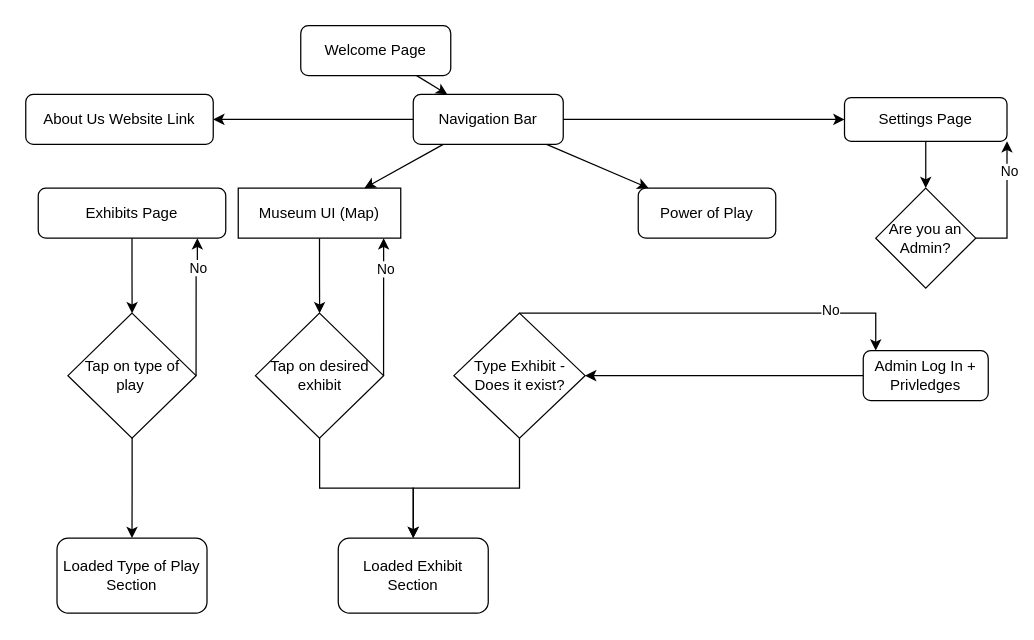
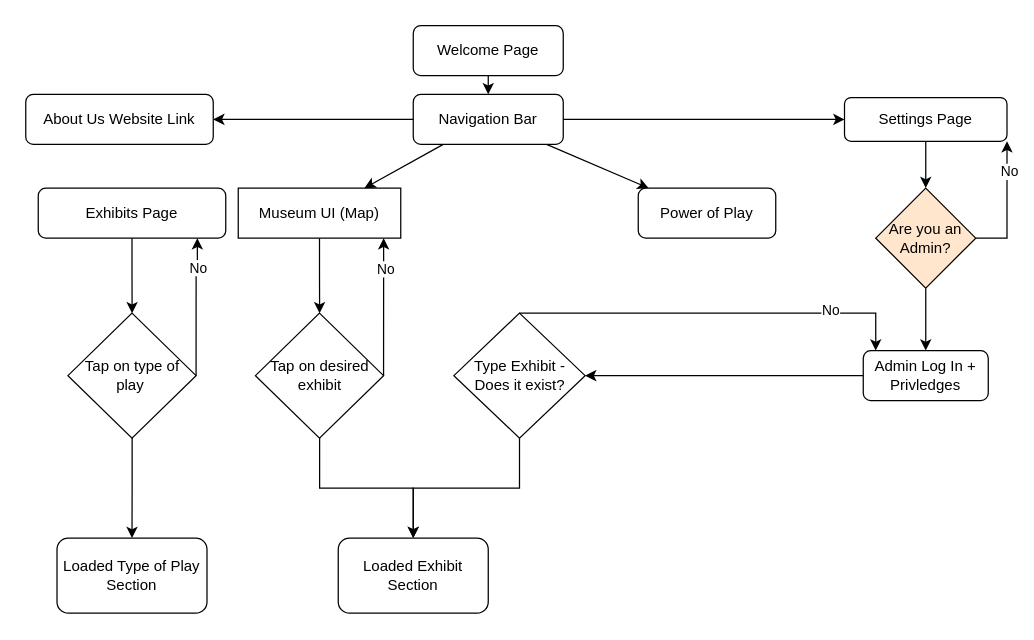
  <mxCell id="0" />
  <mxCell id="1" parent="0" />
  <mxCell id="2" value="Navigation Bar" style="rounded=1;whiteSpace=wrap;html=1;fontSize=12;glass=0;strokeWidth=1;shadow=0;" parent="1" vertex="1"><mxGeometry x="330" y="75" width="120" height="40" as="geometry" /></mxCell>
  <mxCell id="3" value="About Us Website Link" style="rounded=1;whiteSpace=wrap;html=1;" parent="1" vertex="1"><mxGeometry x="20" y="75" width="150" height="40" as="geometry" /></mxCell>
  <mxCell id="4" value="" style="endArrow=classic;html=1;rounded=0;" parent="1" target="3" edge="1" source="2"><mxGeometry width="50" height="50" relative="1" as="geometry"><mxPoint x="260" y="90" as="sourcePoint" /><mxPoint x="150" y="120" as="targetPoint" /></mxGeometry></mxCell>
  <mxCell id="5" value="" style="edgeStyle=orthogonalEdgeStyle;rounded=0;orthogonalLoop=1;jettySize=auto;html=1;" parent="1" source="6" target="20" edge="1"><mxGeometry relative="1" as="geometry" /></mxCell>
  <mxCell id="6" value="Museum UI (Map)" style="whiteSpace=wrap;html=1;rounded=0;" parent="1" vertex="1"><mxGeometry x="190" y="150" width="130" height="40" as="geometry" /></mxCell>
  <mxCell id="7" value="" style="endArrow=classic;html=1;rounded=0;" parent="1" source="2" target="6" edge="1"><mxGeometry width="50" height="50" relative="1" as="geometry"><mxPoint x="350" y="140" as="sourcePoint" /><mxPoint x="390" y="150" as="targetPoint" /></mxGeometry></mxCell>
  <mxCell id="8" value="" style="endArrow=classic;html=1;rounded=0;" parent="1" target="9" edge="1" source="2"><mxGeometry width="50" height="50" relative="1" as="geometry"><mxPoint x="430" y="140" as="sourcePoint" /><mxPoint x="530" y="150" as="targetPoint" /></mxGeometry></mxCell>
  <mxCell id="9" value="Power of Play" style="rounded=1;whiteSpace=wrap;html=1;" parent="1" vertex="1"><mxGeometry x="510" y="150" width="110" height="40" as="geometry" /></mxCell>
  <mxCell id="10" value="" style="edgeStyle=orthogonalEdgeStyle;rounded=0;orthogonalLoop=1;jettySize=auto;html=1;entryX=0;entryY=0;entryDx=0;entryDy=0;exitX=0.5;exitY=0;exitDx=0;exitDy=0;" parent="1" edge="1" source="22"><mxGeometry relative="1" as="geometry"><mxPoint x="390" y="250" as="sourcePoint" /><mxPoint x="700" y="280" as="targetPoint" /><Array as="points"><mxPoint x="700" y="250" /></Array></mxGeometry></mxCell>
  <mxCell id="11" value="No" style="edgeLabel;html=1;align=center;verticalAlign=middle;resizable=0;points=[];" parent="10" vertex="1" connectable="0"><mxGeometry x="0.548" y="3" relative="1" as="geometry"><mxPoint x="4" as="offset" /></mxGeometry></mxCell>
  <mxCell id="12" value="Settings Page" style="rounded=1;whiteSpace=wrap;html=1;" parent="1" vertex="1"><mxGeometry x="675" y="77.5" width="130" height="35" as="geometry" /></mxCell>
  <mxCell id="13" value="" style="endArrow=classic;html=1;rounded=0;" parent="1" target="12" edge="1" source="2"><mxGeometry width="50" height="50" relative="1" as="geometry"><mxPoint x="480" y="100" as="sourcePoint" /><mxPoint x="500" y="30" as="targetPoint" /></mxGeometry></mxCell>
  <mxCell id="14" value="" style="endArrow=classic;html=1;rounded=0;entryX=0.5;entryY=0;entryDx=0;entryDy=0;" parent="1" target="16" edge="1" source="12"><mxGeometry width="50" height="50" relative="1" as="geometry"><mxPoint x="740" y="107.5" as="sourcePoint" /><mxPoint x="740" y="167.5" as="targetPoint" /></mxGeometry></mxCell>
- <mxCell id="16" value="Are you an Admin?" style="rhombus;whiteSpace=wrap;html=1;" parent="1" vertex="1"><mxGeometry x="700" y="150" width="80" height="80" as="geometry" /></mxCell>
+ <mxCell id="15" value="" style="edgeStyle=orthogonalEdgeStyle;rounded=0;orthogonalLoop=1;jettySize=auto;html=1;" parent="1" source="16" target="18" edge="1"><mxGeometry relative="1" as="geometry" /></mxCell>
+ <mxCell id="16" value="Are you an Admin?" style="rhombus;whiteSpace=wrap;html=1;fillColor=#ffe6cc;" parent="1" vertex="1"><mxGeometry x="700" y="150" width="80" height="80" as="geometry" /></mxCell>
  <mxCell id="17" value="" style="edgeStyle=orthogonalEdgeStyle;rounded=0;orthogonalLoop=1;jettySize=auto;html=1;entryX=1;entryY=0.5;entryDx=0;entryDy=0;" parent="1" source="18" target="22" edge="1"><mxGeometry relative="1" as="geometry"><mxPoint x="610" y="310" as="targetPoint" /></mxGeometry></mxCell>
  <mxCell id="18" value="Admin Log In + Privledges" style="rounded=1;whiteSpace=wrap;html=1;" parent="1" vertex="1"><mxGeometry x="690" y="280" width="100" height="40" as="geometry" /></mxCell>
  <mxCell id="19" value="" style="edgeStyle=orthogonalEdgeStyle;rounded=0;orthogonalLoop=1;jettySize=auto;html=1;" parent="1" source="20" target="23" edge="1"><mxGeometry relative="1" as="geometry" /></mxCell>
  <mxCell id="20" value="Tap on desired exhibit" style="rhombus;whiteSpace=wrap;html=1;" parent="1" vertex="1"><mxGeometry x="203.75" y="250" width="102.5" height="100" as="geometry" /></mxCell>
  <mxCell id="21" value="" style="edgeStyle=orthogonalEdgeStyle;rounded=0;orthogonalLoop=1;jettySize=auto;html=1;" parent="1" source="22" target="23" edge="1"><mxGeometry relative="1" as="geometry" /></mxCell>
  <mxCell id="22" value="Type Exhibit - Does it exist?" style="rhombus;whiteSpace=wrap;html=1;" parent="1" vertex="1"><mxGeometry x="362.5" y="250" width="105" height="100" as="geometry" /></mxCell>
  <mxCell id="23" value="Loaded Exhibit Section" style="rounded=1;whiteSpace=wrap;html=1;" parent="1" vertex="1"><mxGeometry x="270" y="430" width="120" height="60" as="geometry" /></mxCell>
- <mxCell id="24" value="Welcome Page" style="rounded=1;whiteSpace=wrap;html=1;fontSize=12;glass=0;strokeWidth=1;shadow=0;" vertex="1" parent="1"><mxGeometry x="240" y="20" width="120" height="40" as="geometry" /></mxCell>
+ <mxCell id="24" value="Welcome Page" style="rounded=1;whiteSpace=wrap;html=1;fontSize=12;glass=0;strokeWidth=1;shadow=0;" vertex="1" parent="1"><mxGeometry x="330" y="20" width="120" height="40" as="geometry" /></mxCell>
  <mxCell id="25" value="" style="endArrow=classic;html=1;rounded=0;" edge="1" parent="1" source="24" target="2"><mxGeometry width="50" height="50" relative="1" as="geometry"><mxPoint x="400" y="10" as="sourcePoint" /><mxPoint x="400" y="30" as="targetPoint" /></mxGeometry></mxCell>
  <mxCell id="26" value="Exhibits Page" style="rounded=1;whiteSpace=wrap;html=1;" vertex="1" parent="1"><mxGeometry x="30" y="150" width="150" height="40" as="geometry" /></mxCell>
  <mxCell id="27" value="Tap on type of play&amp;nbsp;" style="rhombus;whiteSpace=wrap;html=1;" vertex="1" parent="1"><mxGeometry x="53.75" y="250" width="102.5" height="100" as="geometry" /></mxCell>
  <mxCell id="28" value="" style="edgeStyle=orthogonalEdgeStyle;rounded=0;orthogonalLoop=1;jettySize=auto;html=1;" edge="1" parent="1" source="26" target="27"><mxGeometry relative="1" as="geometry"><mxPoint x="265" y="200" as="sourcePoint" /><mxPoint x="265" y="260" as="targetPoint" /></mxGeometry></mxCell>
  <mxCell id="29" value="" style="edgeStyle=orthogonalEdgeStyle;rounded=0;orthogonalLoop=1;jettySize=auto;html=1;entryX=1;entryY=1;entryDx=0;entryDy=0;" edge="1" parent="1" source="16" target="12"><mxGeometry relative="1" as="geometry"><mxPoint x="425" y="260" as="sourcePoint" /><mxPoint x="710" y="290" as="targetPoint" /><Array as="points"><mxPoint x="805" y="190" /></Array></mxGeometry></mxCell>
  <mxCell id="30" value="No" style="edgeLabel;html=1;align=center;verticalAlign=middle;resizable=0;points=[];" vertex="1" connectable="0" parent="29"><mxGeometry x="0.548" y="3" relative="1" as="geometry"><mxPoint x="4" as="offset" /></mxGeometry></mxCell>
  <mxCell id="31" value="Loaded Type of Play Section" style="rounded=1;whiteSpace=wrap;html=1;" vertex="1" parent="1"><mxGeometry x="45" y="430" width="120" height="60" as="geometry" /></mxCell>
  <mxCell id="32" value="" style="edgeStyle=orthogonalEdgeStyle;rounded=0;orthogonalLoop=1;jettySize=auto;html=1;" edge="1" parent="1" source="27" target="31"><mxGeometry relative="1" as="geometry"><mxPoint x="115" y="200" as="sourcePoint" /><mxPoint x="115" y="260" as="targetPoint" /></mxGeometry></mxCell>
  <mxCell id="33" value="" style="edgeStyle=orthogonalEdgeStyle;rounded=0;orthogonalLoop=1;jettySize=auto;html=1;exitX=1;exitY=0.5;exitDx=0;exitDy=0;" edge="1" parent="1" source="20" target="6"><mxGeometry relative="1" as="geometry"><mxPoint x="425" y="260" as="sourcePoint" /><mxPoint x="330" y="200" as="targetPoint" /><Array as="points"><mxPoint x="306" y="210" /><mxPoint x="307" y="210" /></Array></mxGeometry></mxCell>
  <mxCell id="34" value="No" style="edgeLabel;html=1;align=center;verticalAlign=middle;resizable=0;points=[];" vertex="1" connectable="0" parent="33"><mxGeometry x="0.548" y="3" relative="1" as="geometry"><mxPoint x="4" as="offset" /></mxGeometry></mxCell>
  <mxCell id="35" value="" style="edgeStyle=orthogonalEdgeStyle;rounded=0;orthogonalLoop=1;jettySize=auto;html=1;exitX=1;exitY=0.5;exitDx=0;exitDy=0;" edge="1" parent="1"><mxGeometry relative="1" as="geometry"><mxPoint x="156.25" y="300" as="sourcePoint" /><mxPoint x="157.25" y="190" as="targetPoint" /><Array as="points"><mxPoint x="156.25" y="210" /><mxPoint x="157.25" y="210" /></Array></mxGeometry></mxCell>
  <mxCell id="36" value="No" style="edgeLabel;html=1;align=center;verticalAlign=middle;resizable=0;points=[];" vertex="1" connectable="0" parent="35"><mxGeometry x="0.548" y="3" relative="1" as="geometry"><mxPoint x="4" as="offset" /></mxGeometry></mxCell>
